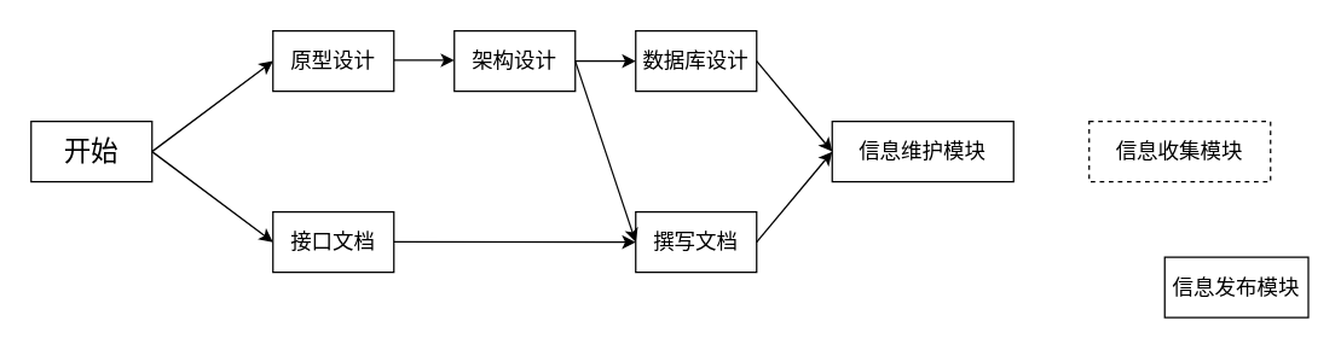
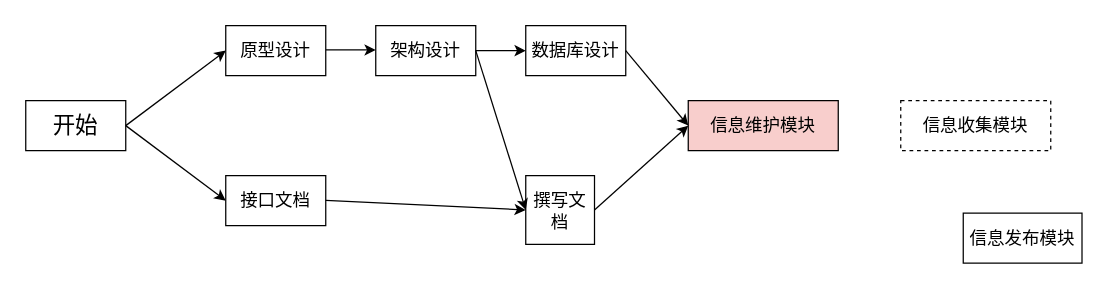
  <mxCell id="0" />
  <mxCell id="1" parent="0" />
  <mxCell id="2" value="&lt;font style=&quot;font-size: 18px;&quot;&gt;开始&lt;/font&gt;" style="rounded=0;whiteSpace=wrap;html=1;" vertex="1" parent="1"><mxGeometry x="20" y="80" width="80" height="40" as="geometry" /></mxCell>
  <mxCell id="3" value="" style="endArrow=classic;html=1;rounded=0;" edge="1" parent="1"><mxGeometry width="50" height="50" relative="1" as="geometry"><mxPoint x="100" y="100" as="sourcePoint" /><mxPoint x="180" y="40" as="targetPoint" /></mxGeometry></mxCell>
  <mxCell id="4" value="" style="endArrow=classic;html=1;rounded=0;" edge="1" parent="1"><mxGeometry width="50" height="50" relative="1" as="geometry"><mxPoint x="100" y="100" as="sourcePoint" /><mxPoint x="180" y="160" as="targetPoint" /></mxGeometry></mxCell>
  <mxCell id="5" value="&lt;font style=&quot;font-size: 14px;&quot;&gt;架构设计&lt;/font&gt;" style="rounded=0;whiteSpace=wrap;html=1;" vertex="1" parent="1"><mxGeometry x="300" y="20" width="80" height="40" as="geometry" /></mxCell>
- <mxCell id="6" value="&lt;span style=&quot;font-size: 14px;&quot;&gt;撰写文档&lt;/span&gt;" style="rounded=0;whiteSpace=wrap;html=1;" vertex="1" parent="1"><mxGeometry x="420" y="140" width="80" height="40" as="geometry" /></mxCell>
+ <mxCell id="6" value="&lt;span style=&quot;font-size: 14px;&quot;&gt;撰写文档&lt;/span&gt;" style="rounded=0;whiteSpace=wrap;html=1;" vertex="1" parent="1"><mxGeometry x="420" y="140" width="55" height="55" as="geometry" /></mxCell>
  <mxCell id="7" value="&lt;font style=&quot;font-size: 14px;&quot;&gt;数据库设计&lt;/font&gt;" style="rounded=0;whiteSpace=wrap;html=1;" vertex="1" parent="1"><mxGeometry x="420" y="20" width="80" height="40" as="geometry" /></mxCell>
  <mxCell id="8" value="&lt;font style=&quot;font-size: 14px;&quot;&gt;接口文档&lt;/font&gt;" style="rounded=0;whiteSpace=wrap;html=1;" vertex="1" parent="1"><mxGeometry x="180" y="140" width="80" height="40" as="geometry" /></mxCell>
  <mxCell id="9" value="" style="endArrow=classic;html=1;rounded=0;" edge="1" parent="1"><mxGeometry width="50" height="50" relative="1" as="geometry"><mxPoint x="260" y="39.43" as="sourcePoint" /><mxPoint x="300" y="39.43" as="targetPoint" /></mxGeometry></mxCell>
- <mxCell id="10" value="&lt;font style=&quot;font-size: 14px;&quot;&gt;信息维护模块&lt;/font&gt;" style="rounded=0;whiteSpace=wrap;html=1;" vertex="1" parent="1"><mxGeometry x="550" y="80" width="120" height="40" as="geometry" /></mxCell>
+ <mxCell id="10" value="&lt;font style=&quot;font-size: 14px;&quot;&gt;信息维护模块&lt;/font&gt;" style="rounded=0;whiteSpace=wrap;html=1;fillColor=#f8cecc;" vertex="1" parent="1"><mxGeometry x="550" y="80" width="120" height="40" as="geometry" /></mxCell>
  <mxCell id="11" value="&lt;font style=&quot;font-size: 14px;&quot;&gt;原型设计&lt;/font&gt;" style="rounded=0;whiteSpace=wrap;html=1;" vertex="1" parent="1"><mxGeometry x="180" y="20" width="80" height="40" as="geometry" /></mxCell>
  <mxCell id="12" value="&lt;span style=&quot;font-size: 14px;&quot;&gt;信息收集模块&lt;/span&gt;" style="rounded=0;whiteSpace=wrap;html=1;dashed=1;" vertex="1" parent="1"><mxGeometry x="720" y="80" width="120" height="40" as="geometry" /></mxCell>
  <mxCell id="13" value="&lt;span style=&quot;font-size: 14px;&quot;&gt;信息发布模块&lt;/span&gt;" style="rounded=0;whiteSpace=wrap;html=1;" vertex="1" parent="1"><mxGeometry x="770" y="170" width="95" height="40" as="geometry" /></mxCell>
  <mxCell id="14" value="" style="endArrow=classic;html=1;rounded=0;" edge="1" parent="1"><mxGeometry width="50" height="50" relative="1" as="geometry"><mxPoint x="380" y="40" as="sourcePoint" /><mxPoint x="420" y="40" as="targetPoint" /></mxGeometry></mxCell>
  <mxCell id="15" value="" style="endArrow=classic;html=1;rounded=0;entryX=0;entryY=0.5;entryDx=0;entryDy=0;" edge="1" parent="1" target="6"><mxGeometry width="50" height="50" relative="1" as="geometry"><mxPoint x="260" y="159.71" as="sourcePoint" /><mxPoint x="360" y="160" as="targetPoint" /></mxGeometry></mxCell>
  <mxCell id="16" value="" style="endArrow=classic;html=1;rounded=0;entryX=0;entryY=0.5;entryDx=0;entryDy=0;" edge="1" parent="1" target="10"><mxGeometry width="50" height="50" relative="1" as="geometry"><mxPoint x="500" y="40" as="sourcePoint" /><mxPoint x="550" y="70" as="targetPoint" /></mxGeometry></mxCell>
  <mxCell id="17" value="" style="endArrow=classic;html=1;rounded=0;exitX=1;exitY=0.5;exitDx=0;exitDy=0;" edge="1" parent="1" source="6"><mxGeometry width="50" height="50" relative="1" as="geometry"><mxPoint x="510" y="160" as="sourcePoint" /><mxPoint x="550" y="100" as="targetPoint" /></mxGeometry></mxCell>
  <mxCell id="18" value="" style="endArrow=classic;html=1;rounded=0;entryX=0;entryY=0.5;entryDx=0;entryDy=0;" edge="1" parent="1" target="6"><mxGeometry width="50" height="50" relative="1" as="geometry"><mxPoint x="380" y="40" as="sourcePoint" /><mxPoint x="420" y="110" as="targetPoint" /></mxGeometry></mxCell>
